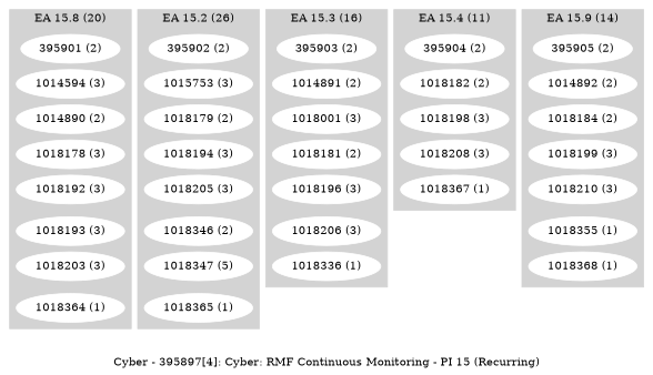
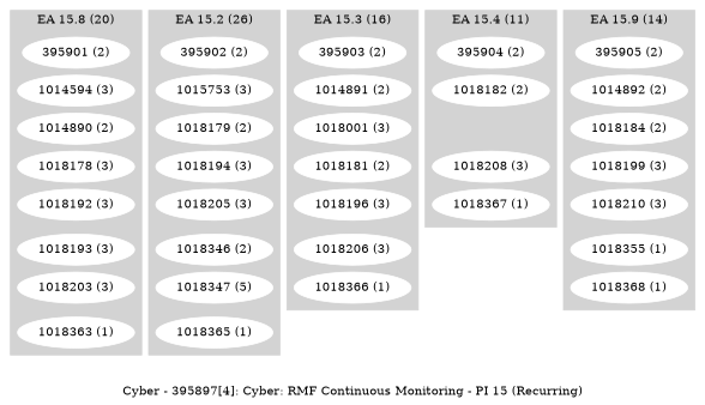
  digraph {
    label="Cyber - 395897[4]: Cyber: RMF Continuous Monitoring - PI 15 (Recurring)"
    ranksep=.1
    node [color=white style=filled]
    edge [style=invis]
    "395901 (2)"
    "1014594 (3)"
    "1014890 (2)"
    "1018178 (3)"
    "1018192 (3)"
    "1018193 (3)"
    "1018203 (3)"
-   "1018364 (1)"
+   "1018364 (1)" [label="1018363 (1)"]
    "395902 (2)"
    "1015753 (3)"
    "1018179 (2)"
    "1018194 (3)"
    "1018205 (3)"
    "1018346 (2)"
    "1018347 (5)"
    "1018365 (1)"
    "395903 (2)"
    "1014891 (2)"
    "1018001 (3)"
    "1018181 (2)"
    "1018196 (3)"
    "1018206 (3)"
-   "1018366 (1)" [label="1018336 (1)"]
+   "1018366 (1)"
    "395904 (2)"
    "1018182 (2)"
-   "1018198 (3)"
    "1018208 (3)"
    "1018367 (1)"
    "395905 (2)"
    "1014892 (2)"
    "1018184 (2)"
    "1018199 (3)"
    "1018210 (3)"
    "1018355 (1)"
    "1018368 (1)"
    subgraph cluster_1 {
      color=lightgrey
      label="EA 15.8 (20)"
      style=filled
      "395901 (2)"
      "1014594 (3)"
      "1014890 (2)"
      "1018178 (3)"
      "1018192 (3)"
      "1018193 (3)"
      "1018203 (3)"
      "1018364 (1)"
    }
    subgraph cluster_2 {
      color=lightgrey
      label="EA 15.2 (26)"
      style=filled
      "395902 (2)"
      "1015753 (3)"
      "1018179 (2)"
      "1018194 (3)"
      "1018205 (3)"
      "1018346 (2)"
      "1018347 (5)"
      "1018365 (1)"
    }
    subgraph cluster_3 {
      color=lightgrey
      label="EA 15.3 (16)"
      style=filled
      "395903 (2)"
      "1014891 (2)"
      "1018001 (3)"
      "1018181 (2)"
      "1018196 (3)"
      "1018206 (3)"
      "1018366 (1)"
    }
    subgraph cluster_4 {
      color=lightgrey
      label="EA 15.4 (11)"
      style=filled
      "395904 (2)"
      "1018182 (2)"
-     "1018198 (3)"
      "1018208 (3)"
      "1018367 (1)"
    }
    subgraph cluster_5 {
      color=lightgrey
      label="EA 15.9 (14)"
      style=filled
      "395905 (2)"
      "1014892 (2)"
      "1018184 (2)"
      "1018199 (3)"
      "1018210 (3)"
      "1018355 (1)"
      "1018368 (1)"
    }
    "395901 (2)" -> "1014594 (3)"
    "1014594 (3)" -> "1014890 (2)"
    "1014890 (2)" -> "1018178 (3)"
    "1018178 (3)" -> "1018192 (3)"
    "1018192 (3)" -> "1018193 (3)"
    "1018193 (3)" -> "1018203 (3)"
    "1018203 (3)" -> "1018364 (1)"
    "395902 (2)" -> "1015753 (3)"
    "1015753 (3)" -> "1018179 (2)"
    "1018179 (2)" -> "1018194 (3)"
    "1018194 (3)" -> "1018205 (3)"
    "1018205 (3)" -> "1018346 (2)"
    "1018346 (2)" -> "1018347 (5)"
    "1018347 (5)" -> "1018365 (1)"
    "395903 (2)" -> "1014891 (2)"
    "1014891 (2)" -> "1018001 (3)"
    "1018001 (3)" -> "1018181 (2)"
    "1018181 (2)" -> "1018196 (3)"
    "1018196 (3)" -> "1018206 (3)"
    "1018206 (3)" -> "1018366 (1)"
    "395904 (2)" -> "1018182 (2)"
-   "1018182 (2)" -> "1018198 (3)"
-   "1018198 (3)" -> "1018208 (3)"
    "1018208 (3)" -> "1018367 (1)"
    "395905 (2)" -> "1014892 (2)"
    "1014892 (2)" -> "1018184 (2)"
    "1018184 (2)" -> "1018199 (3)"
    "1018199 (3)" -> "1018210 (3)"
    "1018210 (3)" -> "1018355 (1)"
    "1018355 (1)" -> "1018368 (1)"
  }
